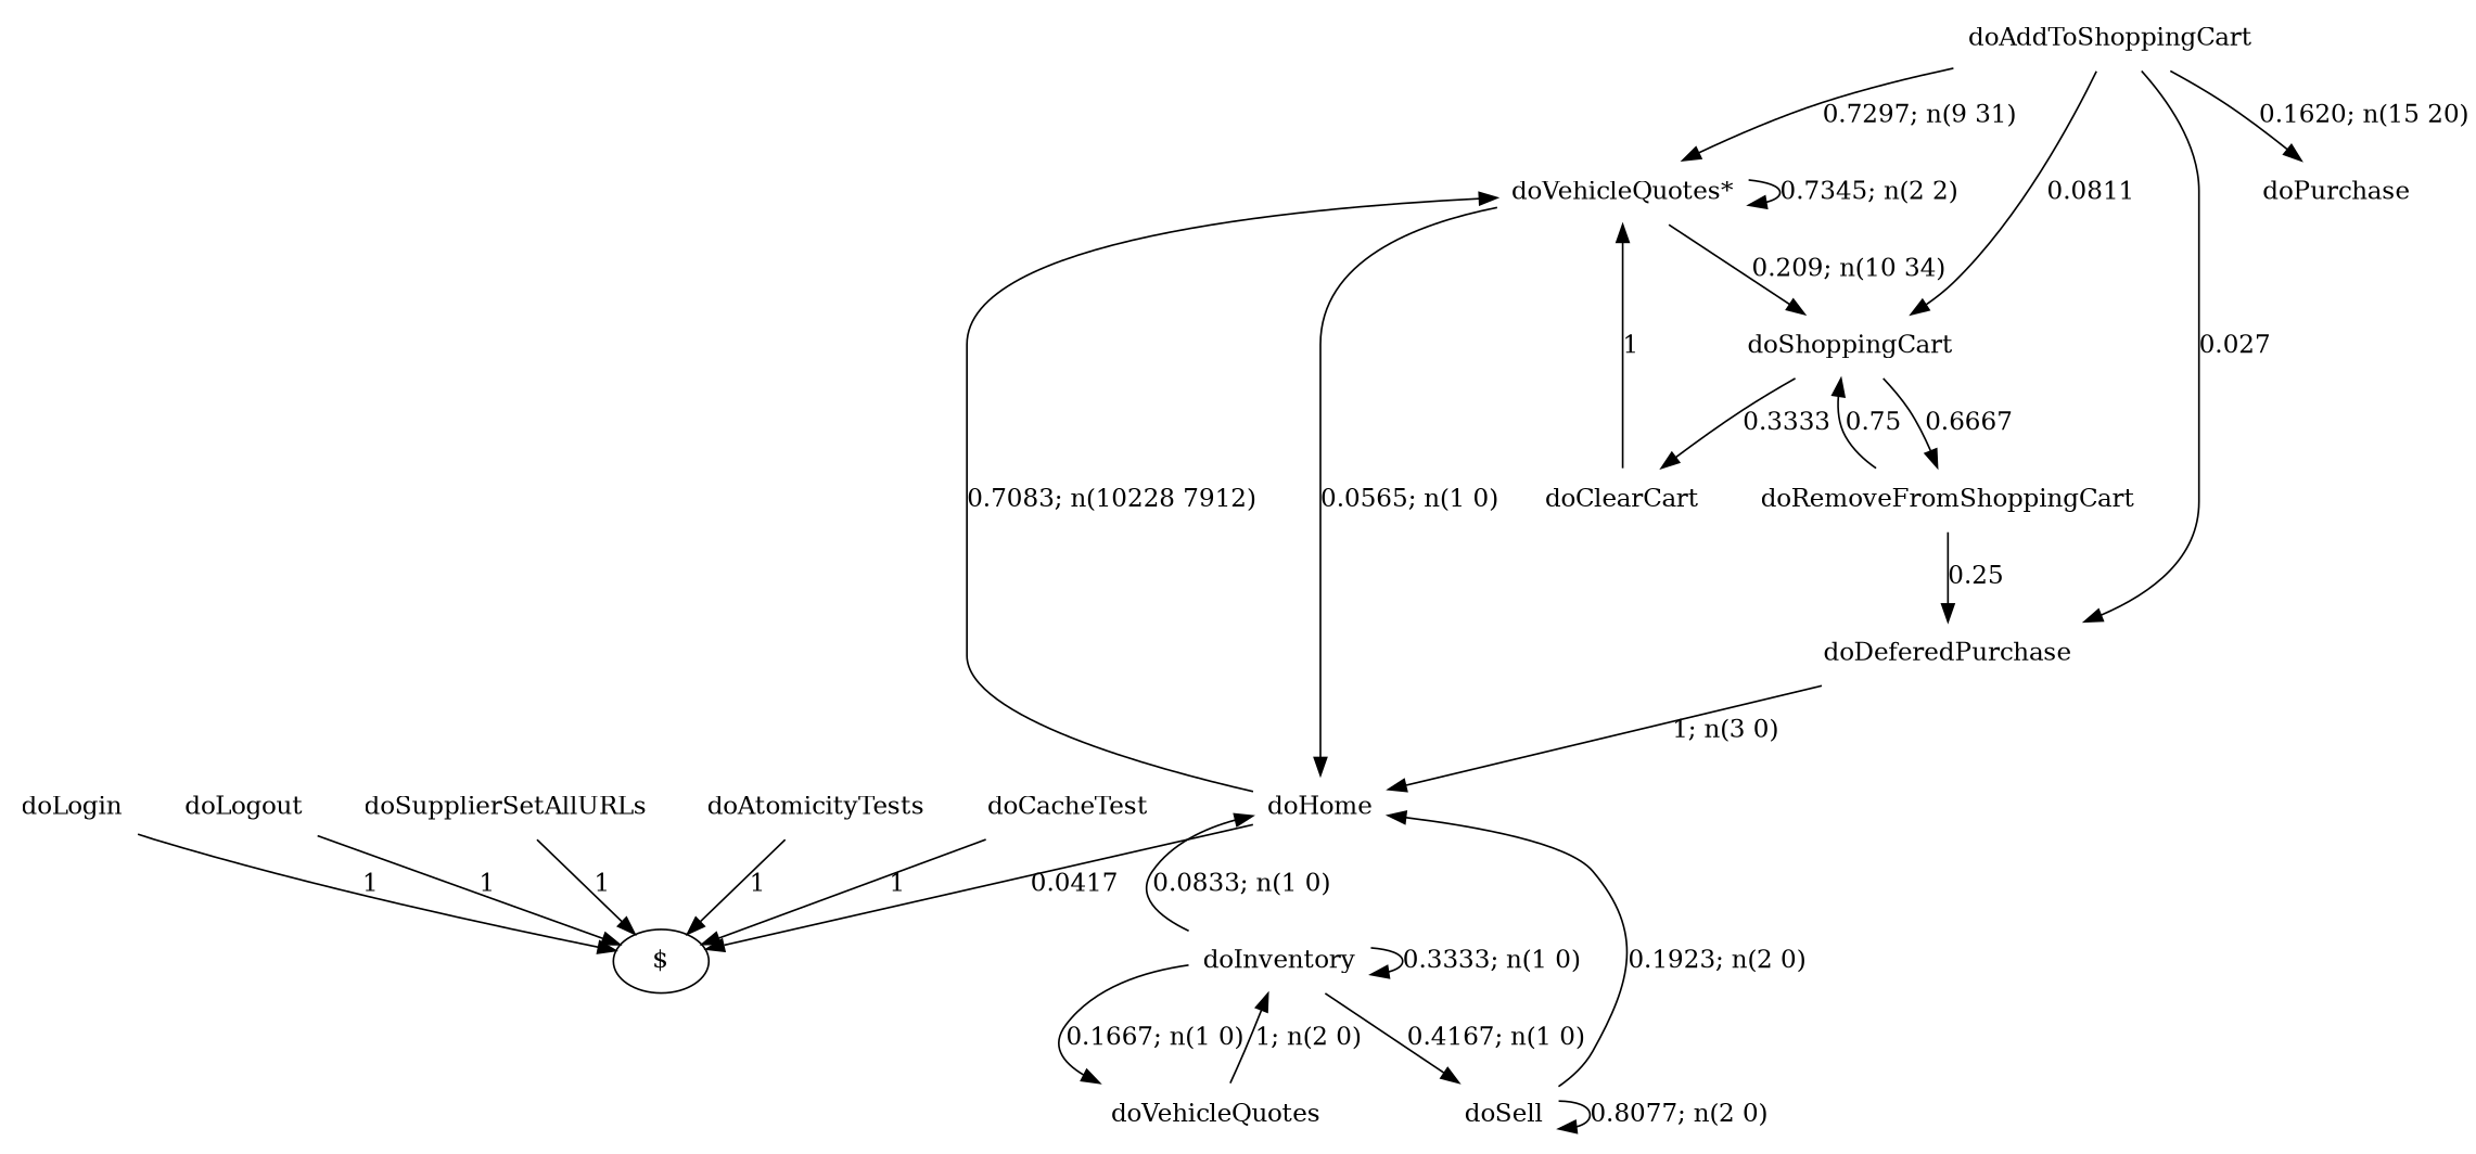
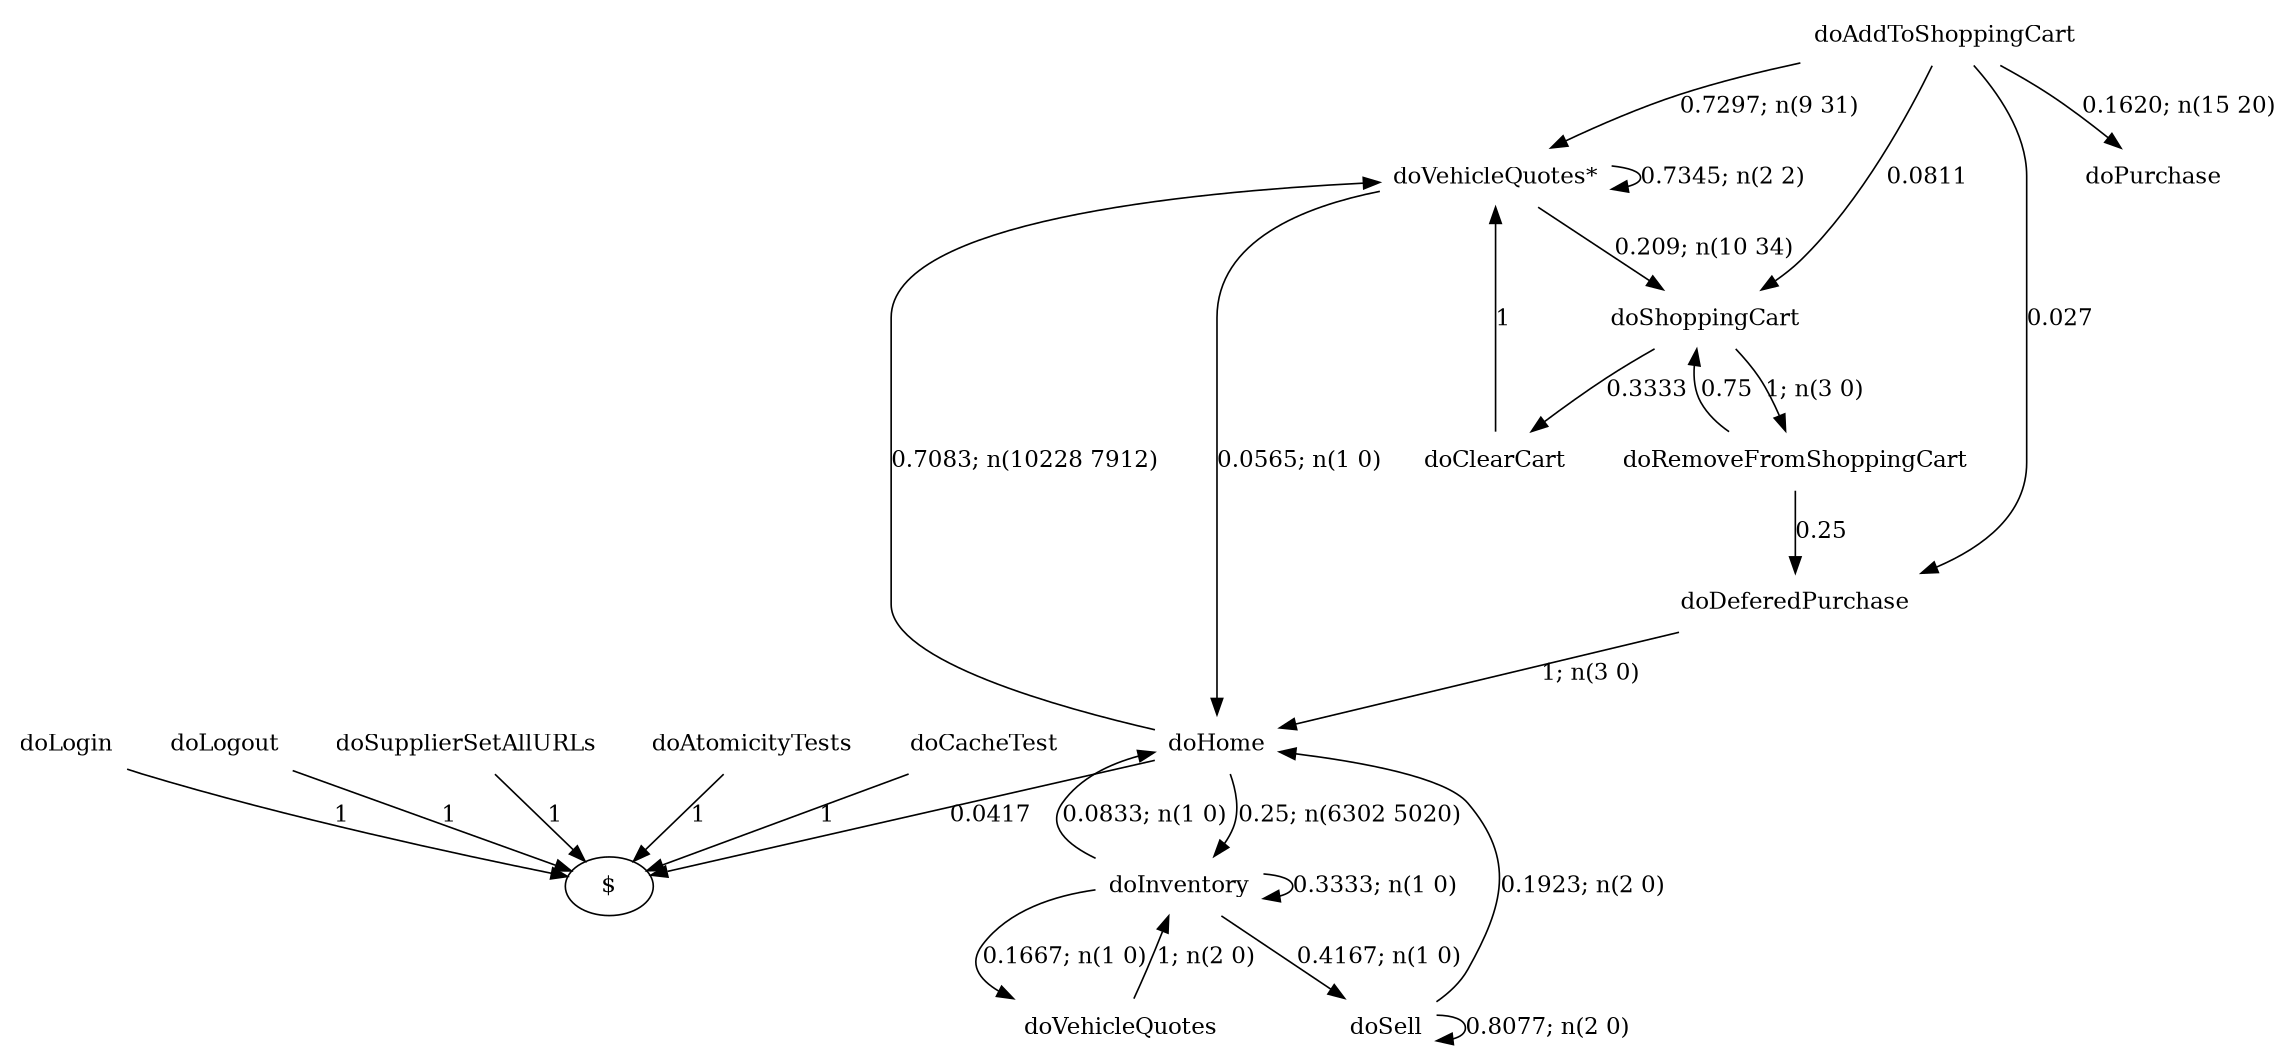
  digraph {
    node [shape=none]
    edge [style=solid]
    n1 [label="doVehicleQuotes*"]
    n2 [label=doHome]
    n3 [label=doShoppingCart]
    n4 [label=doAddToShoppingCart]
    n5 [label=doDeferedPurchase]
    n6 [label=doPurchase]
    "$" [shape=""]
    n8 [label=doInventory]
    n9 [label=doSupplierSetAllURLs]
    n10 [label=doAtomicityTests]
    n11 [label=doCacheTest]
    n12 [label=doLogin]
    n13 [label=doClearCart]
    n14 [label=doRemoveFromShoppingCart]
    n15 [label=doSell]
    n16 [label=doVehicleQuotes]
    n17 [label=doLogout]
    n1 -> n1 [label="0.7345; n(2 2)"]
    n1 -> n2 [label="0.0565; n(1 0)"]
    n1 -> n3 [label="0.209; n(10 34)"]
    n2 -> n1 [label="0.7083; n(10228 7912)"]
    n2 -> "$" [label=0.0417]
+   n2 -> n8 [label="0.25; n(6302 5020)"]
    n3 -> n13 [label=0.3333]
-   n3 -> n14 [label=0.6667]
+   n3 -> n14 [label="1; n(3 0)"]
    n4 -> n1 [label="0.7297; n(9 31)"]
    n4 -> n3 [label=0.0811]
    n4 -> n5 [label=0.027]
    n4 -> n6 [label="0.1620; n(15 20)"]
    n5 -> n2 [label="1; n(3 0)"]
    n8 -> n2 [label="0.0833; n(1 0)"]
    n8 -> n8 [label="0.3333; n(1 0)"]
    n8 -> n15 [label="0.4167; n(1 0)"]
    n8 -> n16 [label="0.1667; n(1 0)"]
    n9 -> "$" [label=1]
    n10 -> "$" [label=1]
    n11 -> "$" [label=1]
    n12 -> "$" [label=1]
    n13 -> n1 [label=1]
    n14 -> n3 [label=0.75]
    n14 -> n5 [label=0.25]
    n15 -> n2 [label="0.1923; n(2 0)"]
    n15 -> n15 [label="0.8077; n(2 0)"]
    n16 -> n8 [label="1; n(2 0)"]
    n17 -> "$" [label=1]
  }
